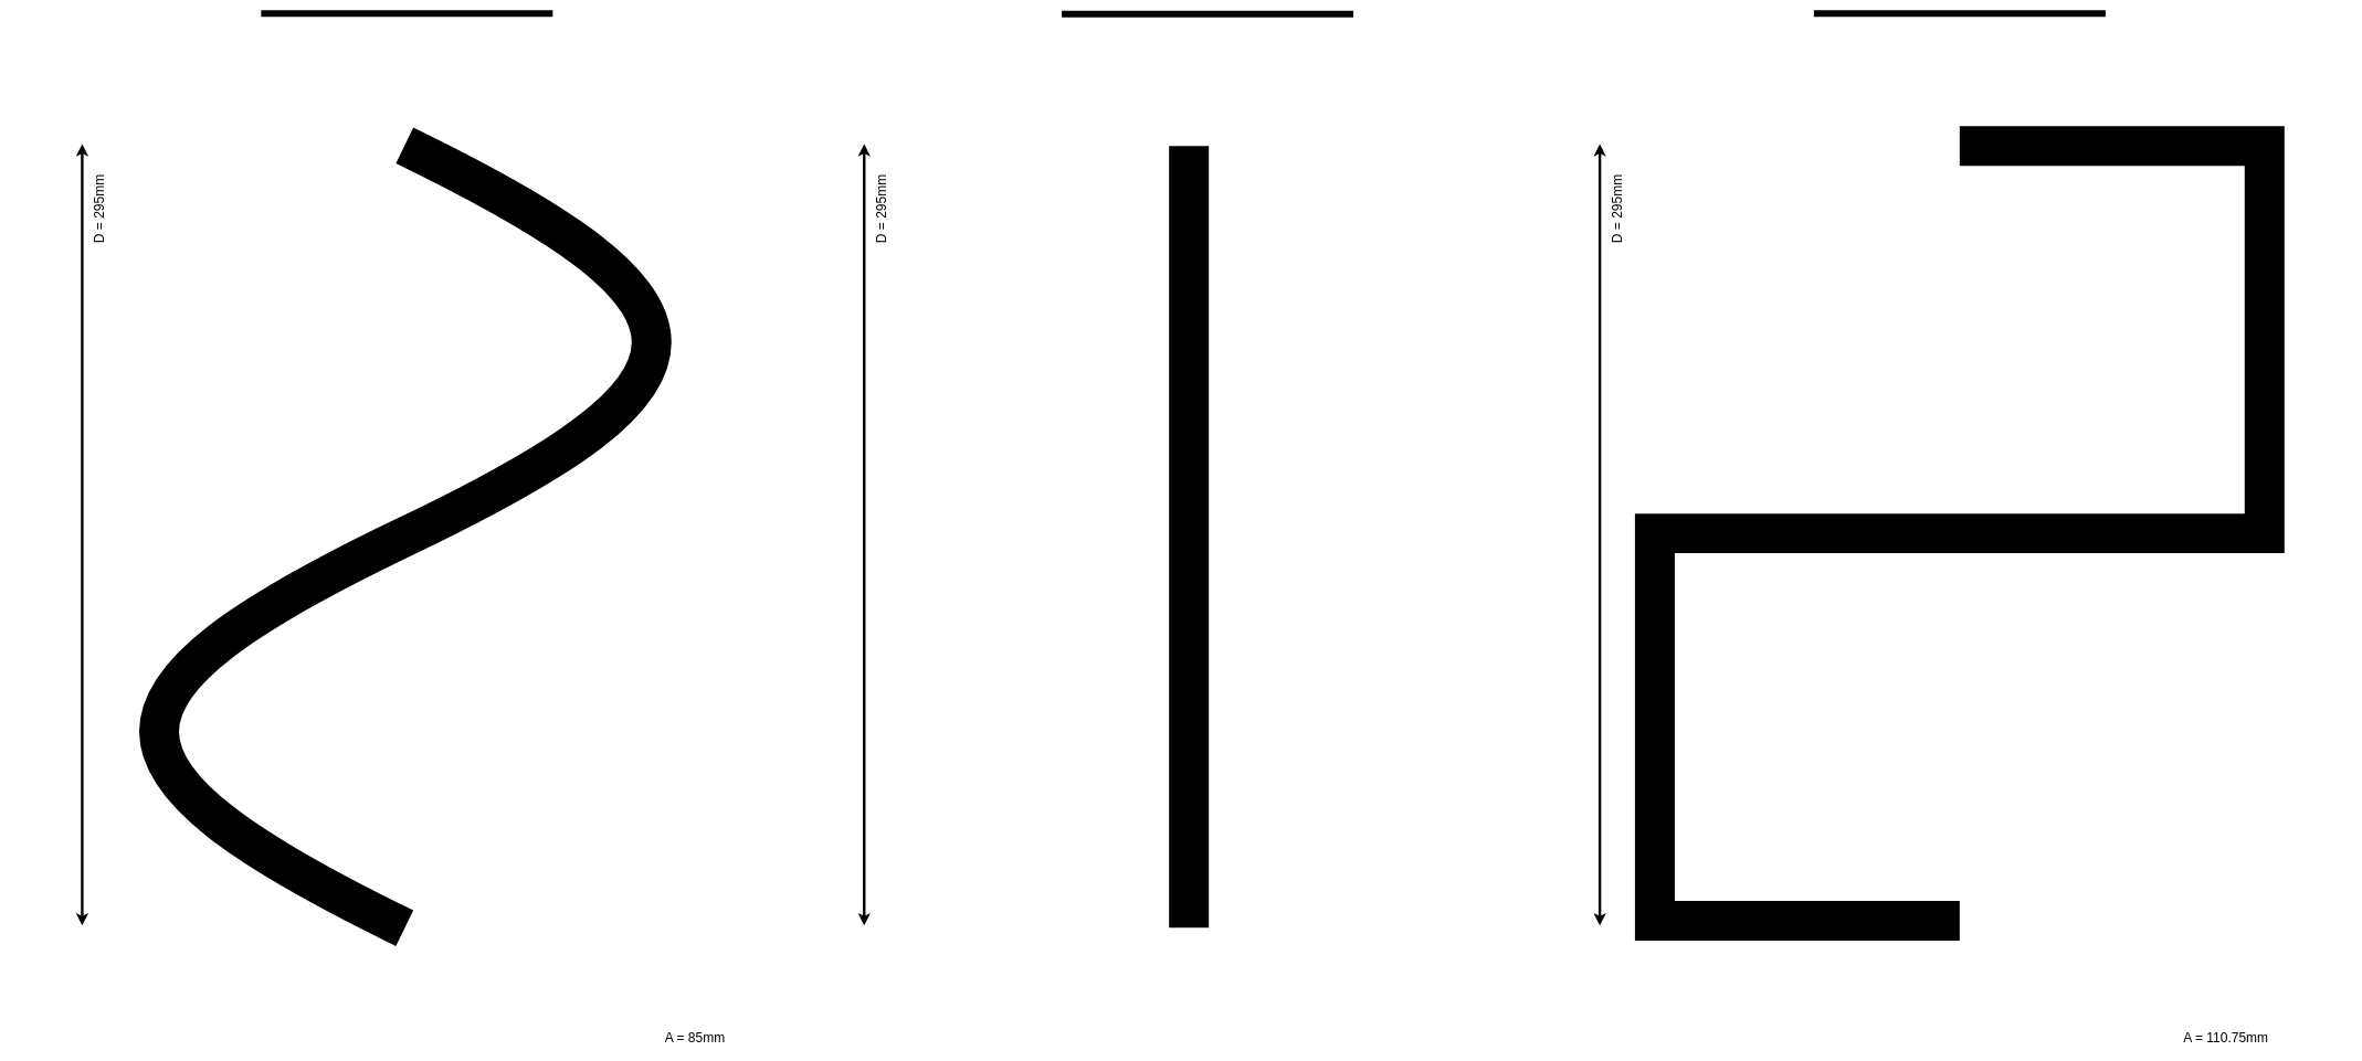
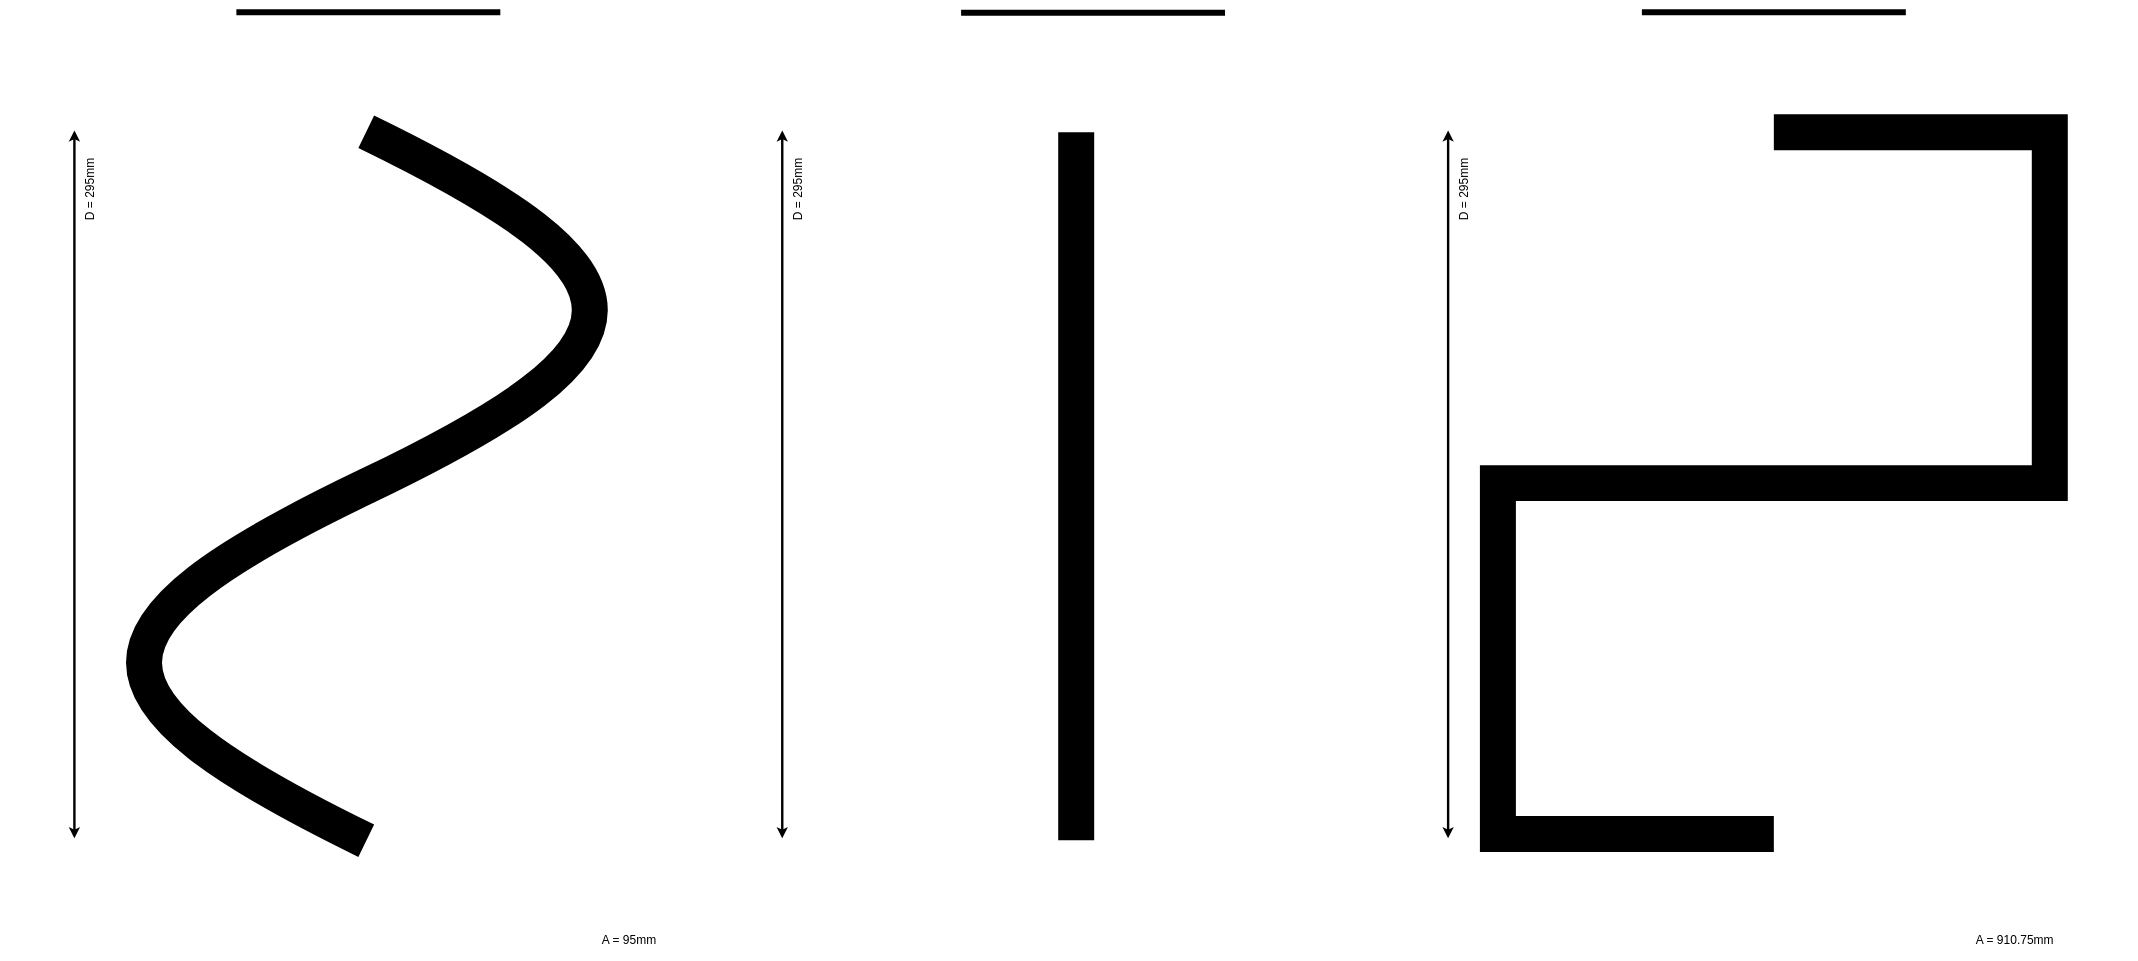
  <mxCell id="0" />
  <mxCell id="1" parent="0" />
  <mxCell id="2" value="" style="pointerEvents=1;verticalLabelPosition=bottom;shadow=0;dashed=0;align=center;html=1;verticalAlign=top;shape=mxgraph.electrical.waveforms.sine_wave;rotation=-90;strokeWidth=60;" vertex="1" parent="1"><mxGeometry x="20.12" y="313.34" width="1181.87" height="993.65" as="geometry" /></mxCell>
  <mxCell id="3" value="" style="endArrow=none;html=1;rounded=0;endSize=16;strokeWidth=10;" edge="1" parent="1"><mxGeometry width="50" height="50" relative="1" as="geometry"><mxPoint x="393" y="20" as="sourcePoint" /><mxPoint x="833" y="20" as="targetPoint" /></mxGeometry></mxCell>
  <mxCell id="4" value="" style="endArrow=none;html=1;rounded=0;endSize=16;strokeWidth=10;" edge="1" parent="1"><mxGeometry width="50" height="50" relative="1" as="geometry"><mxPoint x="1601.13" y="20.78" as="sourcePoint" /><mxPoint x="2041.13" y="20.78" as="targetPoint" /></mxGeometry></mxCell>
  <mxCell id="5" value="" style="endArrow=none;html=1;rounded=0;endSize=16;strokeWidth=10;" edge="1" parent="1"><mxGeometry width="50" height="50" relative="1" as="geometry"><mxPoint x="2736" y="20" as="sourcePoint" /><mxPoint x="3176" y="20" as="targetPoint" /></mxGeometry></mxCell>
  <mxCell id="6" value="" style="pointerEvents=1;verticalLabelPosition=bottom;shadow=0;dashed=0;align=center;html=1;verticalAlign=top;shape=mxgraph.electrical.waveforms.square_wave;strokeWidth=60;rotation=90;" vertex="1" parent="1"><mxGeometry x="2371.12" y="344.88" width="1169.75" height="920" as="geometry" /></mxCell>
- <mxCell id="7" value="A = 85mm" style="text;html=1;strokeColor=none;fillColor=none;align=center;verticalAlign=middle;whiteSpace=wrap;rounded=0;fontSize=20;" vertex="1" parent="1"><mxGeometry x="983" y="1550" width="130" height="30" as="geometry" /></mxCell>
- <mxCell id="8" value="A = 110.75mm" style="text;html=1;strokeColor=none;fillColor=none;align=center;verticalAlign=middle;whiteSpace=wrap;rounded=0;fontSize=20;" vertex="1" parent="1"><mxGeometry x="3283" y="1550" width="150" height="30" as="geometry" /></mxCell>
+ <mxCell id="7" value="A = 95mm" style="text;html=1;strokeColor=none;fillColor=none;align=center;verticalAlign=middle;whiteSpace=wrap;rounded=0;fontSize=20;" vertex="1" parent="1"><mxGeometry x="983" y="1550" width="130" height="30" as="geometry" /></mxCell>
+ <mxCell id="8" value="A = 910.75mm" style="text;html=1;strokeColor=none;fillColor=none;align=center;verticalAlign=middle;whiteSpace=wrap;rounded=0;fontSize=20;" vertex="1" parent="1"><mxGeometry x="3283" y="1550" width="150" height="30" as="geometry" /></mxCell>
  <mxCell id="9" value="" style="group" vertex="1" connectable="0" parent="1"><mxGeometry x="2413" y="217" width="40" height="1180" as="geometry" /></mxCell>
  <mxCell id="10" value="" style="endArrow=classic;startArrow=classic;html=1;rounded=0;fontSize=20;endSize=6;strokeWidth=4;" edge="1" parent="9"><mxGeometry width="50" height="50" relative="1" as="geometry"><mxPoint y="1180" as="sourcePoint" /><mxPoint as="targetPoint" /></mxGeometry></mxCell>
  <mxCell id="11" value="D = 295mm" style="text;html=1;strokeColor=none;fillColor=none;align=center;verticalAlign=middle;whiteSpace=wrap;rounded=0;fontSize=20;rotation=-90;" vertex="1" parent="9"><mxGeometry x="-40" y="83" width="130" height="30" as="geometry" /></mxCell>
  <mxCell id="12" value="" style="group" vertex="1" connectable="0" parent="1"><mxGeometry x="123" y="217" width="40" height="1180" as="geometry" /></mxCell>
  <mxCell id="13" value="" style="endArrow=classic;startArrow=classic;html=1;rounded=0;fontSize=20;endSize=6;strokeWidth=4;" edge="1" parent="12"><mxGeometry width="50" height="50" relative="1" as="geometry"><mxPoint y="1180" as="sourcePoint" /><mxPoint as="targetPoint" /></mxGeometry></mxCell>
  <mxCell id="14" value="D = 295mm" style="text;html=1;strokeColor=none;fillColor=none;align=center;verticalAlign=middle;whiteSpace=wrap;rounded=0;fontSize=20;rotation=-90;" vertex="1" parent="12"><mxGeometry x="-40" y="83" width="130" height="30" as="geometry" /></mxCell>
  <mxCell id="15" value="" style="endArrow=none;html=1;rounded=0;fontSize=20;endSize=6;strokeWidth=60;" edge="1" parent="1"><mxGeometry width="50" height="50" relative="1" as="geometry"><mxPoint x="1793" y="1400" as="sourcePoint" /><mxPoint x="1793" y="220" as="targetPoint" /></mxGeometry></mxCell>
  <mxCell id="16" value="" style="group" vertex="1" connectable="0" parent="1"><mxGeometry x="1303" y="217" width="40" height="1180" as="geometry" /></mxCell>
  <mxCell id="17" value="" style="endArrow=classic;startArrow=classic;html=1;rounded=0;fontSize=20;endSize=6;strokeWidth=4;" edge="1" parent="16"><mxGeometry width="50" height="50" relative="1" as="geometry"><mxPoint y="1180" as="sourcePoint" /><mxPoint as="targetPoint" /></mxGeometry></mxCell>
  <mxCell id="18" value="D = 295mm" style="text;html=1;strokeColor=none;fillColor=none;align=center;verticalAlign=middle;whiteSpace=wrap;rounded=0;fontSize=20;rotation=-90;" vertex="1" parent="16"><mxGeometry x="-40" y="83" width="130" height="30" as="geometry" /></mxCell>
